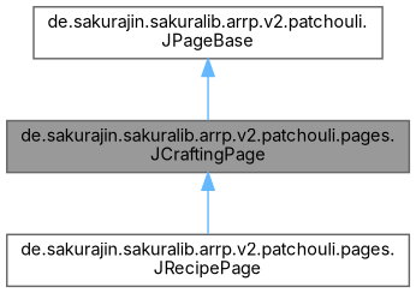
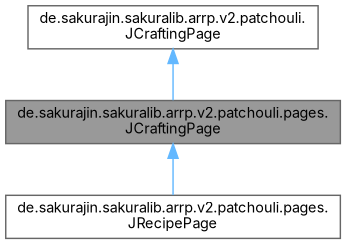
  digraph {
    fontname=Inter
    node [color=gray40 fillcolor=white fontname=Inter fontsize=10 shape=box style=filled]
    edge [color=steelblue1 dir=back fontname=Inter fontsize=10 labelfontname=Helvetica labelfontsize=10 style=solid]
    n1 [fillcolor=grey60 fontcolor=black height=0.2 label="de.sakurajin.sakuralib.arrp.v2.patchouli.pages.\lJCraftingPage" width=0.4]
    n2 [height=0.2 label="de.sakurajin.sakuralib.arrp.v2.patchouli.pages.\lJRecipePage" width=0.4]
-   n3 [height=0.2 label="de.sakurajin.sakuralib.arrp.v2.patchouli.\lJPageBase" width=0.4]
+   n3 [height=0.2 label="de.sakurajin.sakuralib.arrp.v2.patchouli.\lJCraftingPage" width=0.4]
    n1 -> n2
    n3 -> n1
  }
